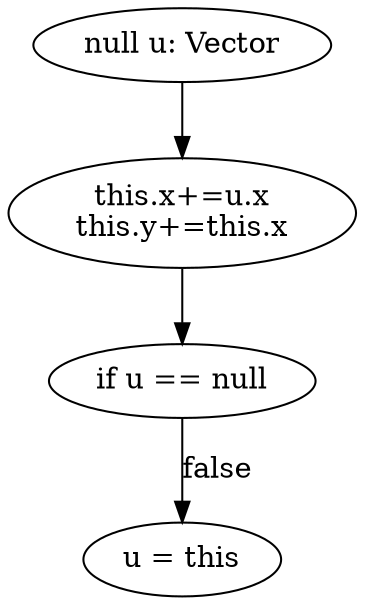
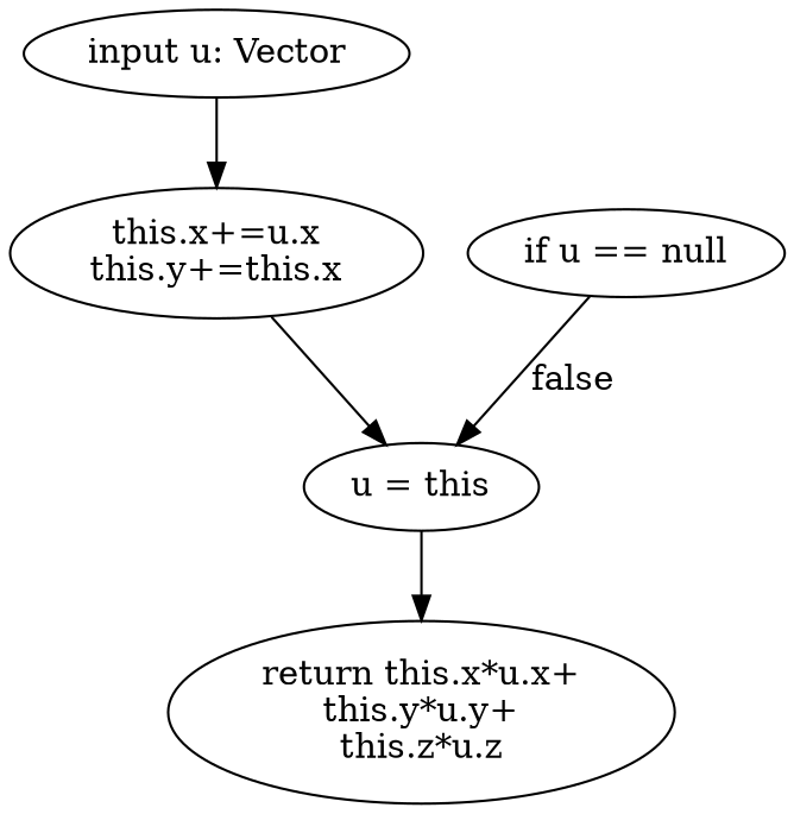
  digraph {
-   n1 [label="null u: Vector"]
+   n1 [label="input u: Vector"]
    n2 [label="this.x+=u.x\nthis.y+=this.x"]
    n3 [label="if u == null"]
    n4 [label="u = this"]
+   n5 [label="return this.x*u.x+\nthis.y*u.y+\nthis.z*u.z"]
    n1 -> n2
-   n2 -> n3
+   n2 -> n4
    n3 -> n4 [label=false]
+   n4 -> n5
  }
